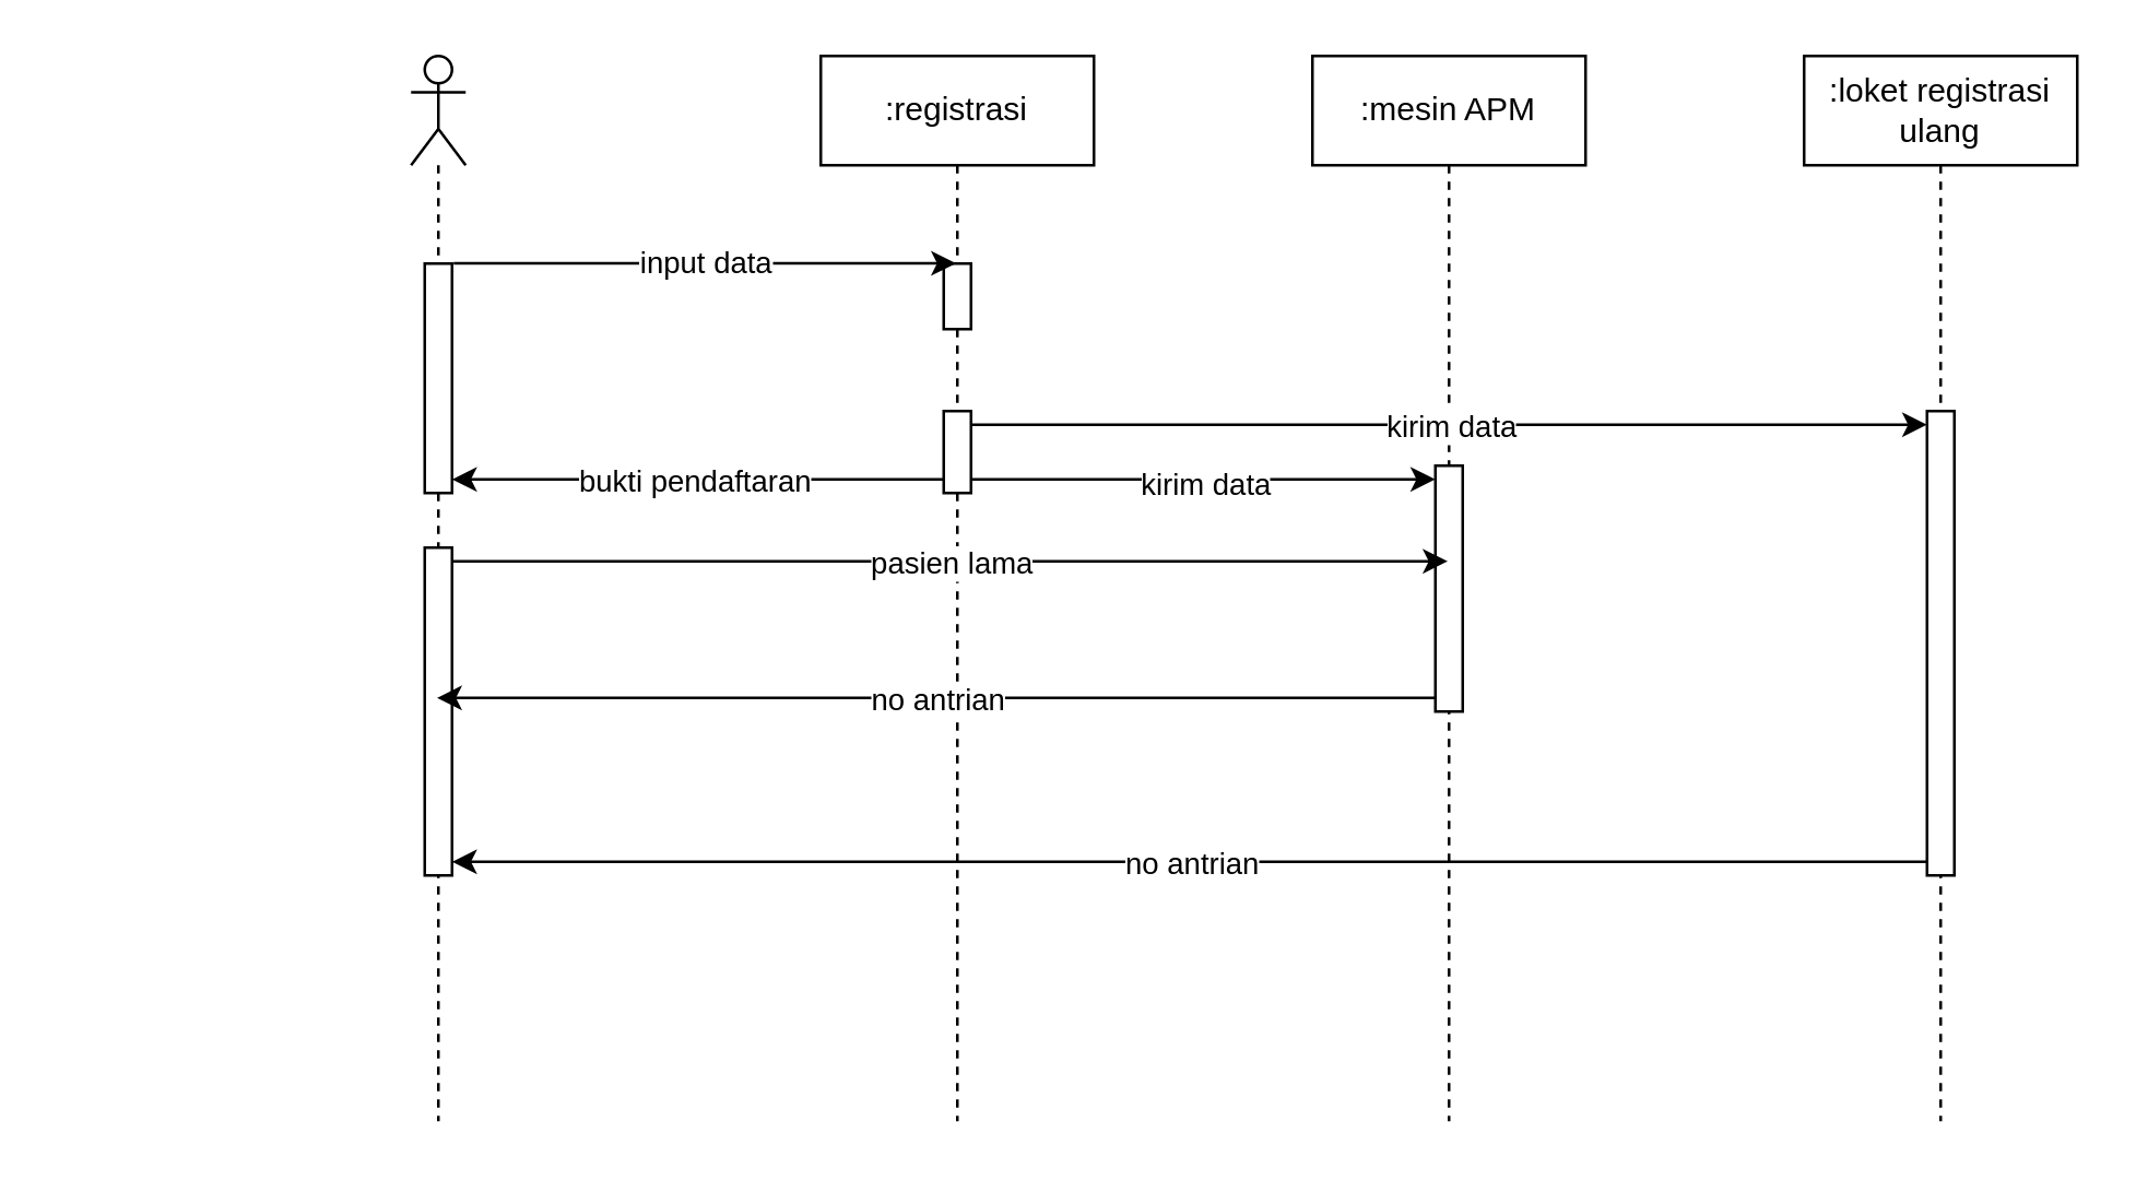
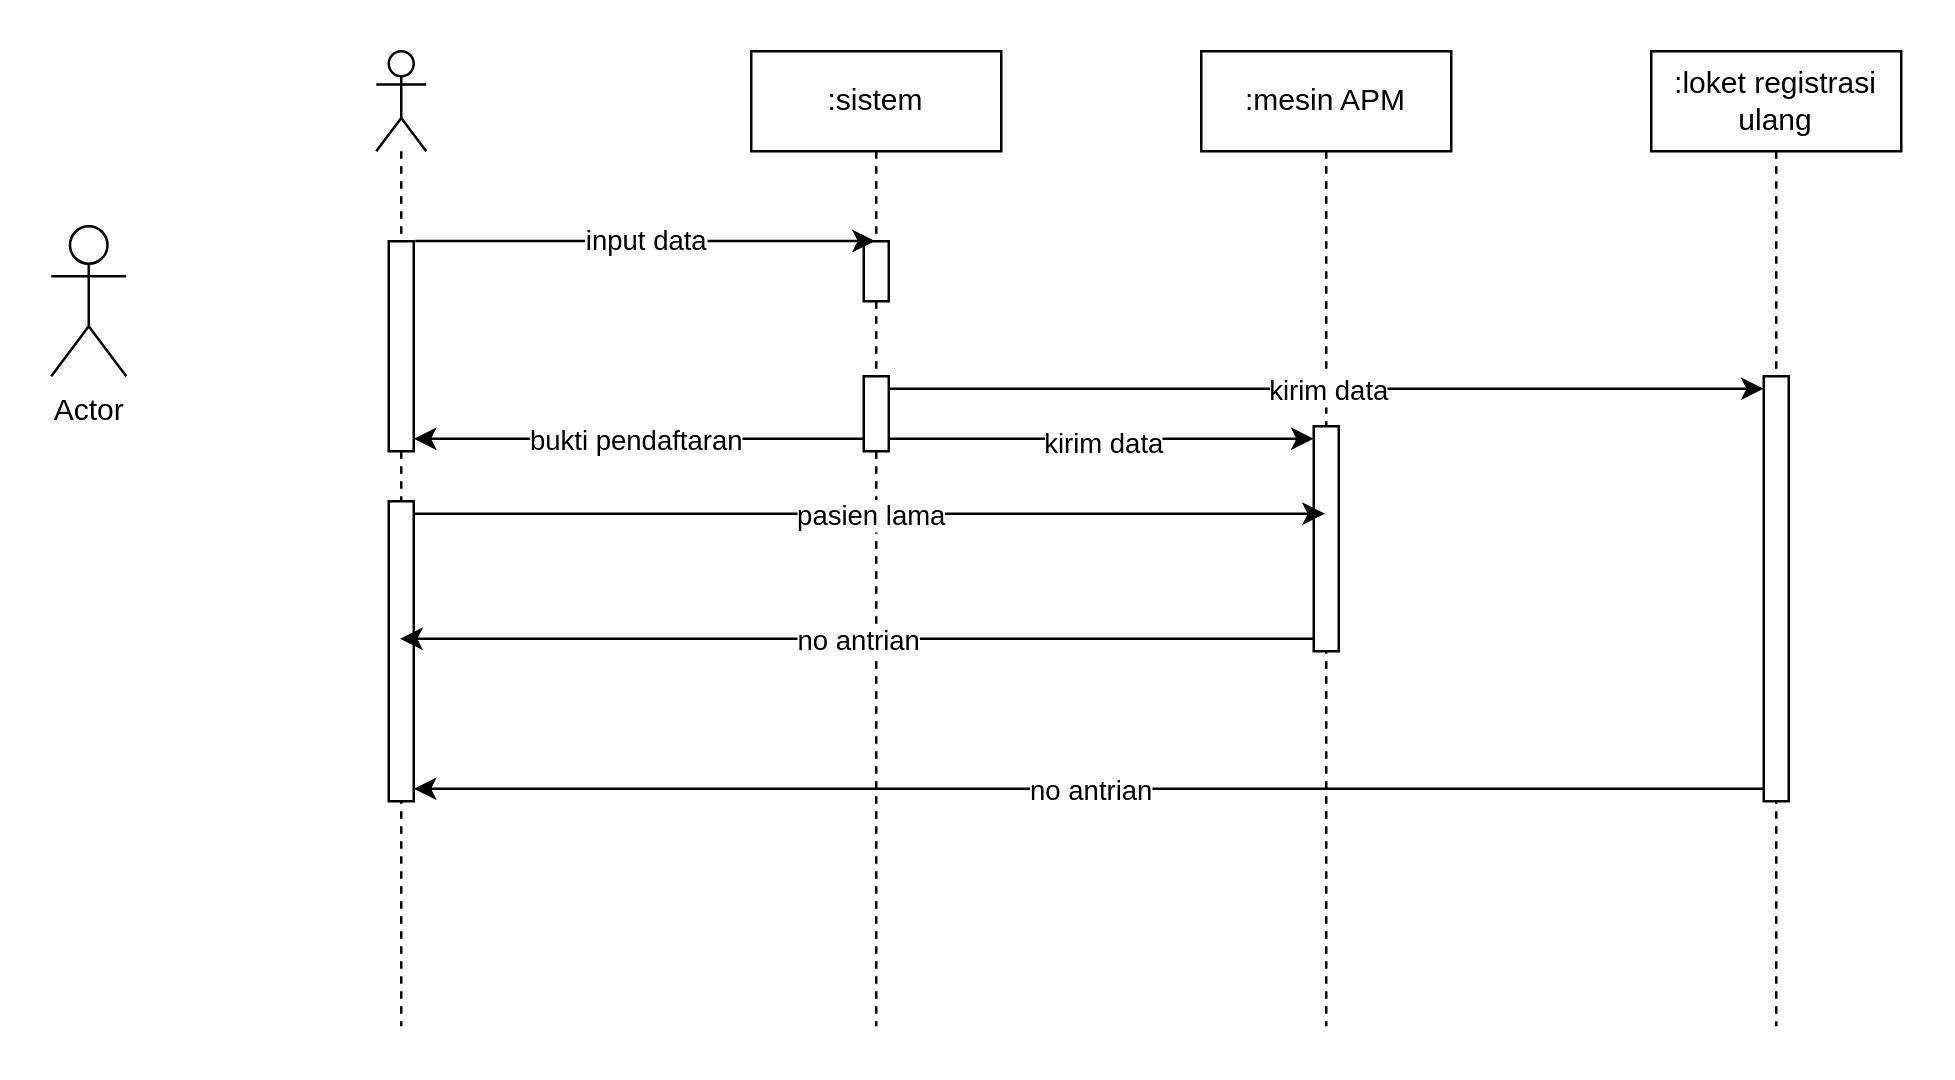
  <mxCell id="0" />
  <mxCell id="1" parent="0" />
- <mxCell id="2" value=":registrasi" style="shape=umlLifeline;perimeter=lifelinePerimeter;whiteSpace=wrap;html=1;container=1;dropTarget=0;collapsible=0;recursiveResize=0;outlineConnect=0;portConstraint=eastwest;newEdgeStyle={&quot;curved&quot;:0,&quot;rounded&quot;:0};" vertex="1" parent="1"><mxGeometry x="300" y="20" width="100" height="390" as="geometry" /></mxCell>
+ <mxCell id="2" value=":sistem" style="shape=umlLifeline;perimeter=lifelinePerimeter;whiteSpace=wrap;html=1;container=1;dropTarget=0;collapsible=0;recursiveResize=0;outlineConnect=0;portConstraint=eastwest;newEdgeStyle={&quot;curved&quot;:0,&quot;rounded&quot;:0};" vertex="1" parent="1"><mxGeometry x="300" y="20" width="100" height="390" as="geometry" /></mxCell>
  <mxCell id="3" value="" style="html=1;points=[[0,0,0,0,5],[0,1,0,0,-5],[1,0,0,0,5],[1,1,0,0,-5]];perimeter=orthogonalPerimeter;outlineConnect=0;targetShapes=umlLifeline;portConstraint=eastwest;newEdgeStyle={&quot;curved&quot;:0,&quot;rounded&quot;:0};" vertex="1" parent="2"><mxGeometry x="45" y="76" width="10" height="24" as="geometry" /></mxCell>
  <mxCell id="4" value="" style="html=1;points=[[0,0,0,0,5],[0,1,0,0,-5],[1,0,0,0,5],[1,1,0,0,-5]];perimeter=orthogonalPerimeter;outlineConnect=0;targetShapes=umlLifeline;portConstraint=eastwest;newEdgeStyle={&quot;curved&quot;:0,&quot;rounded&quot;:0};" vertex="1" parent="2"><mxGeometry x="45" y="130" width="10" height="30" as="geometry" /></mxCell>
  <mxCell id="5" value=":mesin APM" style="shape=umlLifeline;perimeter=lifelinePerimeter;whiteSpace=wrap;html=1;container=1;dropTarget=0;collapsible=0;recursiveResize=0;outlineConnect=0;portConstraint=eastwest;newEdgeStyle={&quot;curved&quot;:0,&quot;rounded&quot;:0};" vertex="1" parent="1"><mxGeometry x="480" y="20" width="100" height="390" as="geometry" /></mxCell>
  <mxCell id="6" value="" style="html=1;points=[[0,0,0,0,5],[0,1,0,0,-5],[1,0,0,0,5],[1,1,0,0,-5]];perimeter=orthogonalPerimeter;outlineConnect=0;targetShapes=umlLifeline;portConstraint=eastwest;newEdgeStyle={&quot;curved&quot;:0,&quot;rounded&quot;:0};" vertex="1" parent="5"><mxGeometry x="45" y="150" width="10" height="90" as="geometry" /></mxCell>
+ <mxCell id="7" value="Actor" style="shape=umlActor;verticalLabelPosition=bottom;verticalAlign=top;html=1;" vertex="1" parent="1"><mxGeometry x="20" y="90" width="30" height="60" as="geometry" /></mxCell>
  <mxCell id="8" value="" style="shape=umlLifeline;perimeter=lifelinePerimeter;whiteSpace=wrap;html=1;container=1;dropTarget=0;collapsible=0;recursiveResize=0;outlineConnect=0;portConstraint=eastwest;newEdgeStyle={&quot;curved&quot;:0,&quot;rounded&quot;:0};participant=umlActor;" vertex="1" parent="1"><mxGeometry x="150" y="20" width="20" height="390" as="geometry" /></mxCell>
  <mxCell id="9" value="" style="html=1;points=[[0,0,0,0,5],[0,1,0,0,-5],[1,0,0,0,5],[1,1,0,0,-5]];perimeter=orthogonalPerimeter;outlineConnect=0;targetShapes=umlLifeline;portConstraint=eastwest;newEdgeStyle={&quot;curved&quot;:0,&quot;rounded&quot;:0};" vertex="1" parent="8"><mxGeometry x="5" y="76" width="10" height="84" as="geometry" /></mxCell>
  <mxCell id="10" value="" style="html=1;points=[[0,0,0,0,5],[0,1,0,0,-5],[1,0,0,0,5],[1,1,0,0,-5]];perimeter=orthogonalPerimeter;outlineConnect=0;targetShapes=umlLifeline;portConstraint=eastwest;newEdgeStyle={&quot;curved&quot;:0,&quot;rounded&quot;:0};" vertex="1" parent="8"><mxGeometry x="5" y="180" width="10" height="120" as="geometry" /></mxCell>
  <mxCell id="11" value="" style="endArrow=classic;html=1;rounded=0;exitX=1.06;exitY=-0.001;exitDx=0;exitDy=0;exitPerimeter=0;" edge="1" parent="1" source="9" target="2"><mxGeometry relative="1" as="geometry"><mxPoint x="220" y="130" as="sourcePoint" /><mxPoint x="320" y="130" as="targetPoint" /></mxGeometry></mxCell>
  <mxCell id="12" value="Label" style="edgeLabel;resizable=0;html=1;align=center;verticalAlign=middle;" connectable="0" vertex="1" parent="11"><mxGeometry relative="1" as="geometry" /></mxCell>
  <mxCell id="13" value="input data" style="edgeLabel;html=1;align=center;verticalAlign=middle;resizable=0;points=[];" vertex="1" connectable="0" parent="11"><mxGeometry x="0.001" relative="1" as="geometry"><mxPoint as="offset" /></mxGeometry></mxCell>
  <mxCell id="14" value="" style="endArrow=classic;html=1;rounded=0;exitX=0;exitY=1;exitDx=0;exitDy=-5;exitPerimeter=0;" edge="1" parent="1" source="4" target="9"><mxGeometry relative="1" as="geometry"><mxPoint x="330" y="170" as="sourcePoint" /><mxPoint x="240" y="240" as="targetPoint" /></mxGeometry></mxCell>
  <mxCell id="15" value="Label" style="edgeLabel;resizable=0;html=1;align=center;verticalAlign=middle;" connectable="0" vertex="1" parent="14"><mxGeometry relative="1" as="geometry" /></mxCell>
  <mxCell id="16" value="bukti pendaftaran" style="edgeLabel;html=1;align=center;verticalAlign=middle;resizable=0;points=[];" vertex="1" connectable="0" parent="14"><mxGeometry x="0.024" relative="1" as="geometry"><mxPoint as="offset" /></mxGeometry></mxCell>
  <mxCell id="17" value="" style="endArrow=classic;html=1;rounded=0;exitX=1;exitY=0;exitDx=0;exitDy=5;exitPerimeter=0;" edge="1" parent="1" source="10" target="5"><mxGeometry relative="1" as="geometry"><mxPoint x="230" y="240" as="sourcePoint" /><mxPoint x="414.5" y="240" as="targetPoint" /></mxGeometry></mxCell>
  <mxCell id="18" value="pasien lama" style="edgeLabel;resizable=0;html=1;align=center;verticalAlign=middle;" connectable="0" vertex="1" parent="17"><mxGeometry relative="1" as="geometry" /></mxCell>
  <mxCell id="19" value="" style="endArrow=classic;html=1;rounded=0;exitX=1;exitY=1;exitDx=0;exitDy=-5;exitPerimeter=0;" edge="1" parent="1" source="4" target="6"><mxGeometry relative="1" as="geometry"><mxPoint x="390" y="190" as="sourcePoint" /><mxPoint x="470" y="210" as="targetPoint" /></mxGeometry></mxCell>
  <mxCell id="20" value="Label" style="edgeLabel;resizable=0;html=1;align=center;verticalAlign=middle;" connectable="0" vertex="1" parent="19"><mxGeometry relative="1" as="geometry" /></mxCell>
  <mxCell id="21" value="kirim data" style="edgeLabel;html=1;align=center;verticalAlign=middle;resizable=0;points=[];" vertex="1" connectable="0" parent="19"><mxGeometry x="0.003" y="-1" relative="1" as="geometry"><mxPoint as="offset" /></mxGeometry></mxCell>
  <mxCell id="22" value=":loket registrasi ulang" style="shape=umlLifeline;perimeter=lifelinePerimeter;whiteSpace=wrap;html=1;container=1;dropTarget=0;collapsible=0;recursiveResize=0;outlineConnect=0;portConstraint=eastwest;newEdgeStyle={&quot;curved&quot;:0,&quot;rounded&quot;:0};" vertex="1" parent="1"><mxGeometry x="660" y="20" width="100" height="390" as="geometry" /></mxCell>
  <mxCell id="23" value="" style="html=1;points=[[0,0,0,0,5],[0,1,0,0,-5],[1,0,0,0,5],[1,1,0,0,-5]];perimeter=orthogonalPerimeter;outlineConnect=0;targetShapes=umlLifeline;portConstraint=eastwest;newEdgeStyle={&quot;curved&quot;:0,&quot;rounded&quot;:0};" vertex="1" parent="22"><mxGeometry x="45" y="130" width="10" height="170" as="geometry" /></mxCell>
  <mxCell id="24" value="ki" style="endArrow=classic;html=1;rounded=0;exitX=1;exitY=0;exitDx=0;exitDy=5;exitPerimeter=0;entryX=0;entryY=0;entryDx=0;entryDy=5;entryPerimeter=0;" edge="1" parent="1" source="4" target="23"><mxGeometry relative="1" as="geometry"><mxPoint x="500" y="170" as="sourcePoint" /><mxPoint x="700" y="155" as="targetPoint" /></mxGeometry></mxCell>
  <mxCell id="25" value="kirim data" style="edgeLabel;resizable=0;html=1;align=center;verticalAlign=middle;" connectable="0" vertex="1" parent="24"><mxGeometry relative="1" as="geometry" /></mxCell>
  <mxCell id="26" value="" style="endArrow=classic;html=1;rounded=0;exitX=0;exitY=1;exitDx=0;exitDy=-5;exitPerimeter=0;" edge="1" parent="1" source="6" target="8"><mxGeometry relative="1" as="geometry"><mxPoint x="460" y="260" as="sourcePoint" /><mxPoint x="260" y="300" as="targetPoint" /></mxGeometry></mxCell>
  <mxCell id="27" value="no antrian" style="edgeLabel;resizable=0;html=1;align=center;verticalAlign=middle;" connectable="0" vertex="1" parent="26"><mxGeometry relative="1" as="geometry" /></mxCell>
  <mxCell id="28" value="" style="endArrow=classic;html=1;rounded=0;exitX=0;exitY=1;exitDx=0;exitDy=-5;exitPerimeter=0;" edge="1" parent="1" source="23" target="10"><mxGeometry relative="1" as="geometry"><mxPoint x="450" y="360" as="sourcePoint" /><mxPoint x="550" y="360" as="targetPoint" /></mxGeometry></mxCell>
  <mxCell id="29" value="no antrian" style="edgeLabel;resizable=0;html=1;align=center;verticalAlign=middle;" connectable="0" vertex="1" parent="28"><mxGeometry relative="1" as="geometry" /></mxCell>
